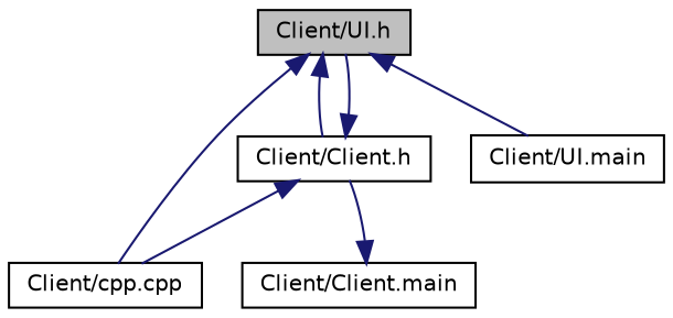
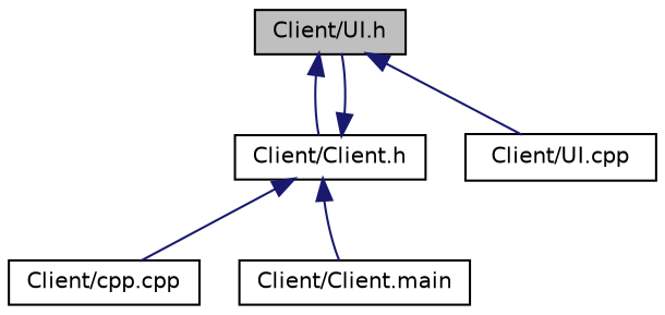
  digraph {
    node [color=black fillcolor=white fontname=Helvetica fontsize=10 shape=record style=filled]
    edge [color=midnightblue dir=back fontname=Helvetica fontsize=10 labelfontname=Helvetica labelfontsize=10 style=solid]
    n1 [fillcolor=grey75 fontcolor=black height=0.2 label="Client/UI.h" width=0.4]
    n2 [height=0.2 label="Client/Client.h" width=0.4]
    n3 [height=0.2 label="Client/cpp.cpp" width=0.4]
-   n4 [height=0.2 label="Client/UI.main" width=0.4]
+   n4 [height=0.2 label="Client/UI.cpp" width=0.4]
    n5 [height=0.2 label="Client/Client.main" width=0.4]
    n1 -> n2
-   n1 -> n3
    n1 -> n4
    n2 -> n1
    n2 -> n3
-   n5 -> n2
+   n2 -> n5
  }
